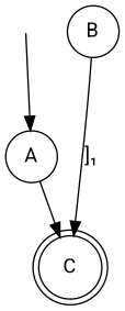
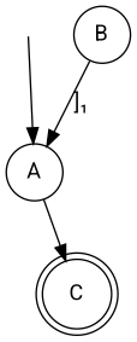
  digraph {
    fontname=Roboto
    node [fontname=Roboto shape=circle]
    edge [fontname=Roboto]
    Q0 [fixedsize=true height=0 style=invisible width=0]
    A
    C [shape=doublecircle]
    B
    Q0 -> A
    A -> C
-   B -> C [label=<]₁>]
+   B -> A [label=<]₁>]
  }
